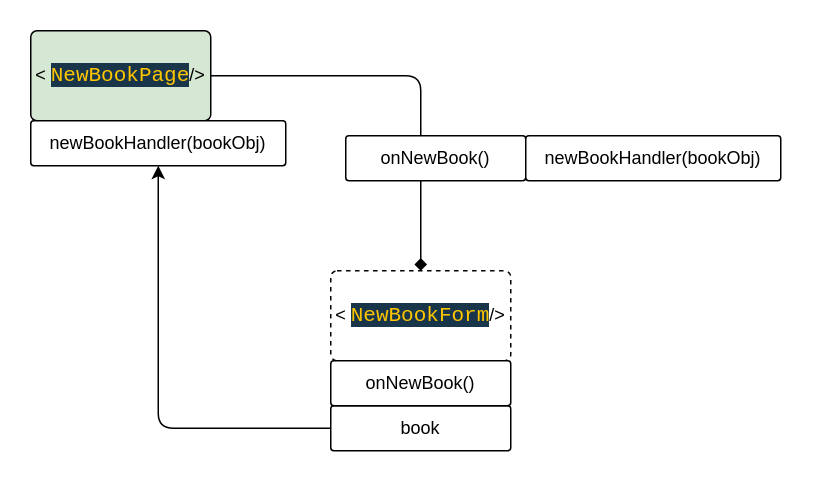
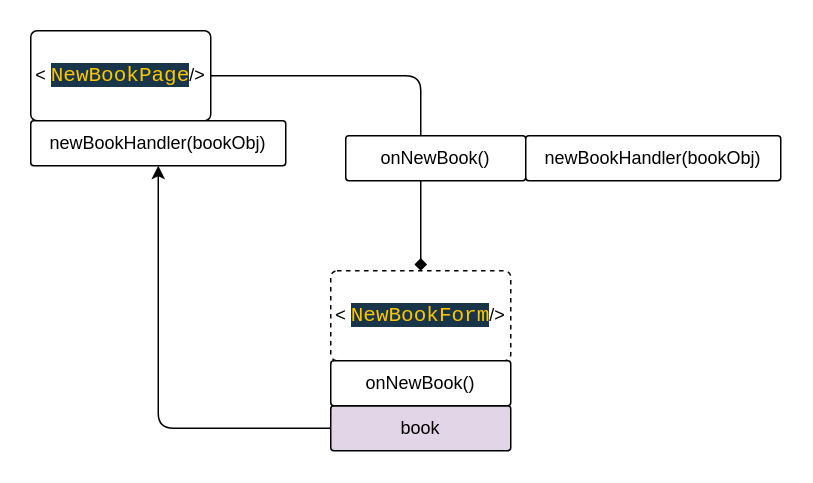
  <mxCell id="0" />
  <mxCell id="1" parent="0" />
  <mxCell id="2" value="&amp;lt;&amp;nbsp;&lt;span style=&quot;color: rgb(255, 198, 0); background-color: rgb(25, 53, 73); font-family: &amp;quot;Cascadia code PL&amp;quot;, Menlo, Monaco, &amp;quot;Courier New&amp;quot;, monospace, Consolas, &amp;quot;Courier New&amp;quot;, monospace; font-size: 14px;&quot;&gt;NewBookForm&lt;/span&gt;&lt;span style=&quot;background-color: initial;&quot;&gt;/&amp;gt;&lt;/span&gt;" style="rounded=1;whiteSpace=wrap;html=1;arcSize=7;dashed=1;" vertex="1" parent="1"><mxGeometry x="220" y="180" width="120" height="60" as="geometry" /></mxCell>
  <mxCell id="3" style="edgeStyle=orthogonalEdgeStyle;html=1;entryX=0.5;entryY=0;entryDx=0;entryDy=0;endArrow=diamond;" edge="1" parent="1" source="4" target="2"><mxGeometry relative="1" as="geometry" /></mxCell>
- <mxCell id="4" value="&amp;lt;&amp;nbsp;&lt;span style=&quot;color: rgb(255, 198, 0); background-color: rgb(25, 53, 73); font-family: &amp;quot;Cascadia code PL&amp;quot;, Menlo, Monaco, &amp;quot;Courier New&amp;quot;, monospace, Consolas, &amp;quot;Courier New&amp;quot;, monospace; font-size: 14px;&quot;&gt;NewBookPage&lt;/span&gt;&lt;span style=&quot;background-color: initial;&quot;&gt;/&amp;gt;&lt;/span&gt;" style="rounded=1;whiteSpace=wrap;html=1;arcSize=7;fillColor=#d5e8d4;" vertex="1" parent="1"><mxGeometry x="20" y="20" width="120" height="60" as="geometry" /></mxCell>
+ <mxCell id="4" value="&amp;lt;&amp;nbsp;&lt;span style=&quot;color: rgb(255, 198, 0); background-color: rgb(25, 53, 73); font-family: &amp;quot;Cascadia code PL&amp;quot;, Menlo, Monaco, &amp;quot;Courier New&amp;quot;, monospace, Consolas, &amp;quot;Courier New&amp;quot;, monospace; font-size: 14px;&quot;&gt;NewBookPage&lt;/span&gt;&lt;span style=&quot;background-color: initial;&quot;&gt;/&amp;gt;&lt;/span&gt;" style="rounded=1;whiteSpace=wrap;html=1;arcSize=7;" vertex="1" parent="1"><mxGeometry x="20" y="20" width="120" height="60" as="geometry" /></mxCell>
  <mxCell id="5" style="edgeStyle=orthogonalEdgeStyle;html=1;" edge="1" parent="1" source="6" target="7"><mxGeometry relative="1" as="geometry" /></mxCell>
- <mxCell id="6" value="book" style="rounded=1;whiteSpace=wrap;html=1;arcSize=7;" vertex="1" parent="1"><mxGeometry x="220" y="270" width="120" height="30" as="geometry" /></mxCell>
+ <mxCell id="6" value="book" style="rounded=1;whiteSpace=wrap;html=1;arcSize=7;fillColor=#e1d5e7;" vertex="1" parent="1"><mxGeometry x="220" y="270" width="120" height="30" as="geometry" /></mxCell>
  <mxCell id="7" value="newBookHandler(bookObj)" style="rounded=1;whiteSpace=wrap;html=1;arcSize=7;" vertex="1" parent="1"><mxGeometry x="20" y="80" width="170" height="30" as="geometry" /></mxCell>
  <mxCell id="8" value="onNewBook()" style="rounded=1;whiteSpace=wrap;html=1;arcSize=7;" vertex="1" parent="1"><mxGeometry x="220" y="240" width="120" height="30" as="geometry" /></mxCell>
  <mxCell id="9" value="onNewBook()" style="rounded=1;whiteSpace=wrap;html=1;arcSize=7;" vertex="1" parent="1"><mxGeometry x="230" y="90" width="120" height="30" as="geometry" /></mxCell>
  <mxCell id="10" value="newBookHandler(bookObj)" style="rounded=1;whiteSpace=wrap;html=1;arcSize=7;" vertex="1" parent="1"><mxGeometry x="350" y="90" width="170" height="30" as="geometry" /></mxCell>
